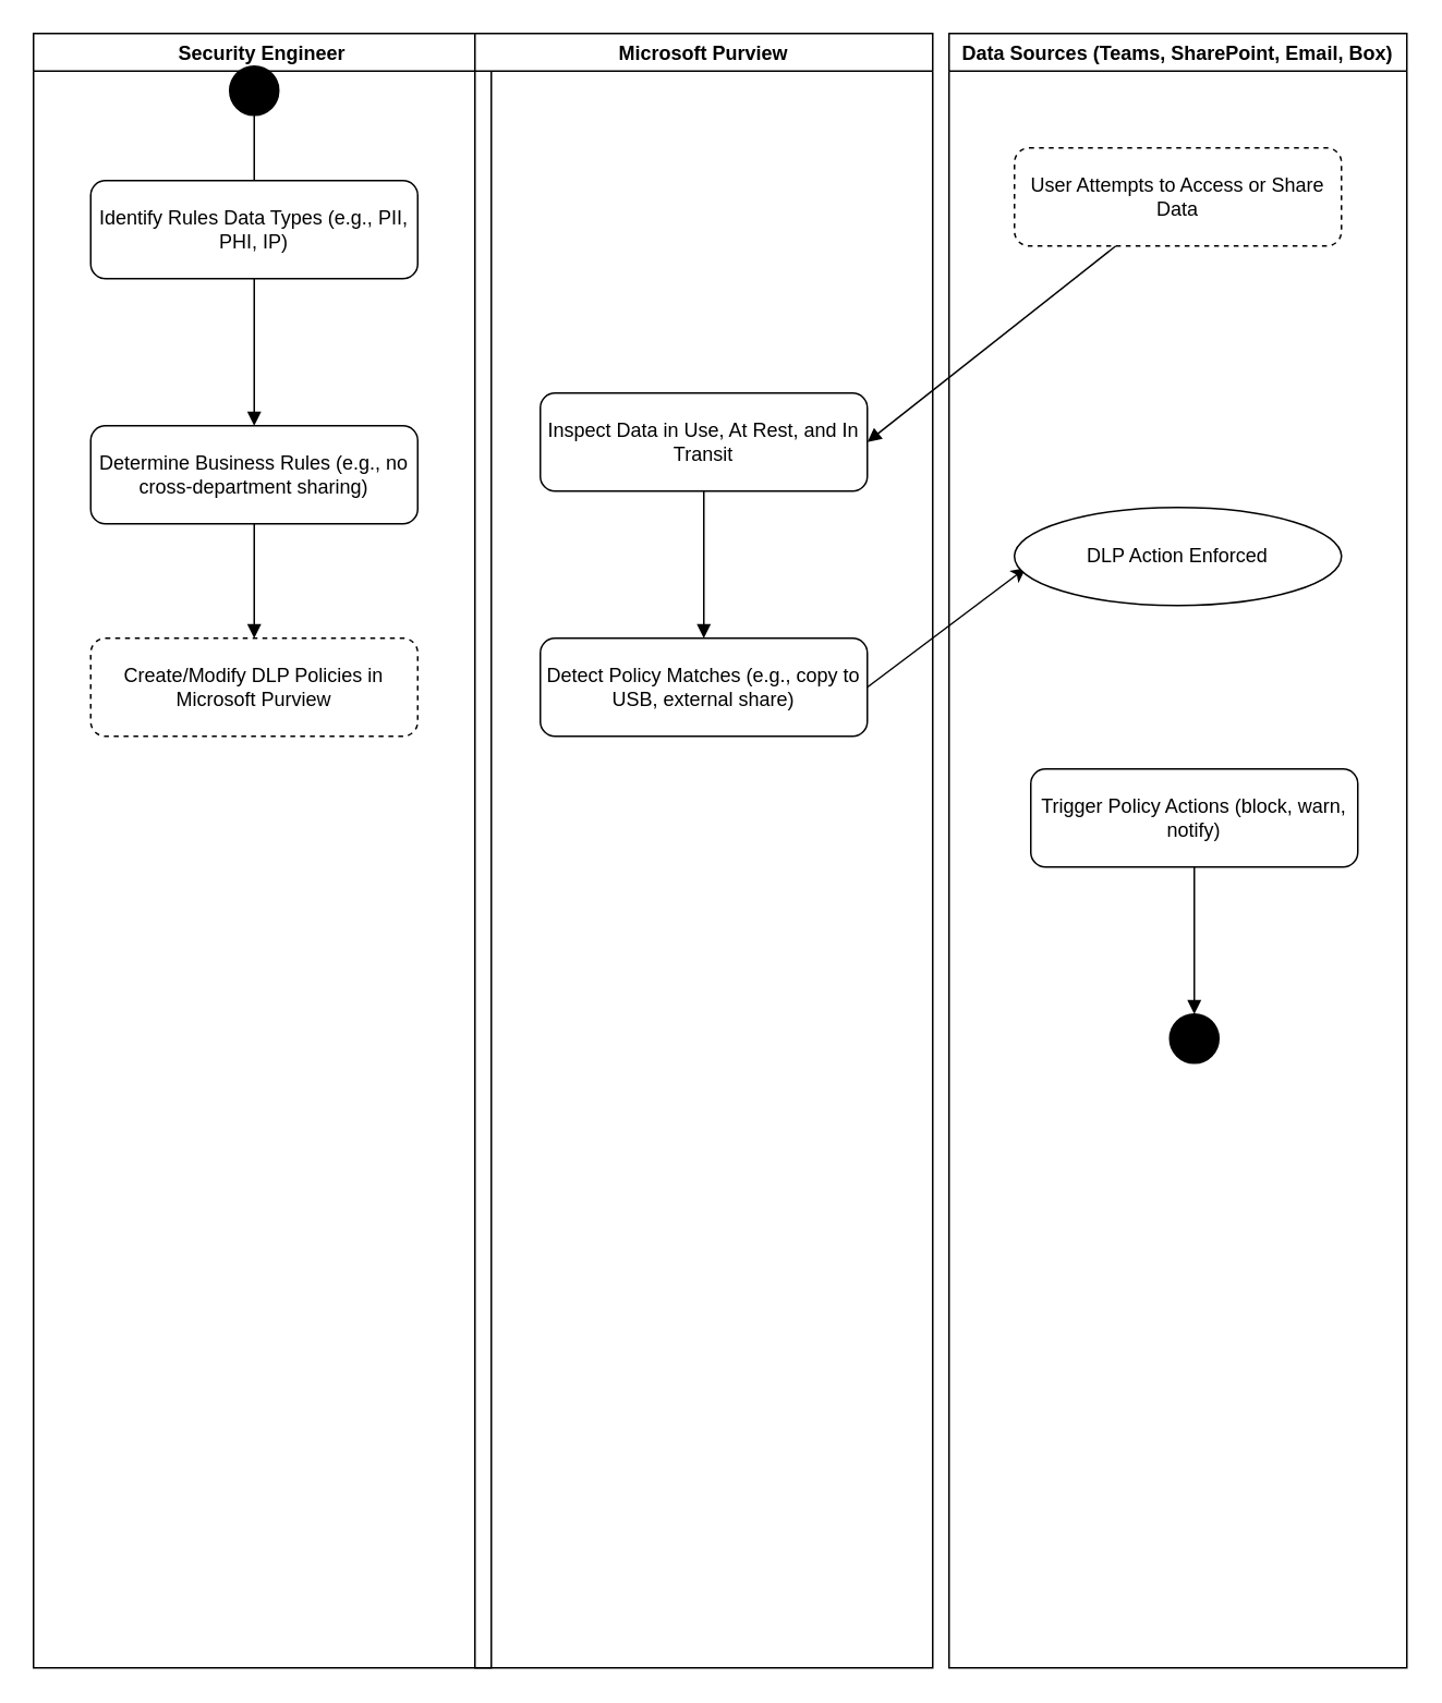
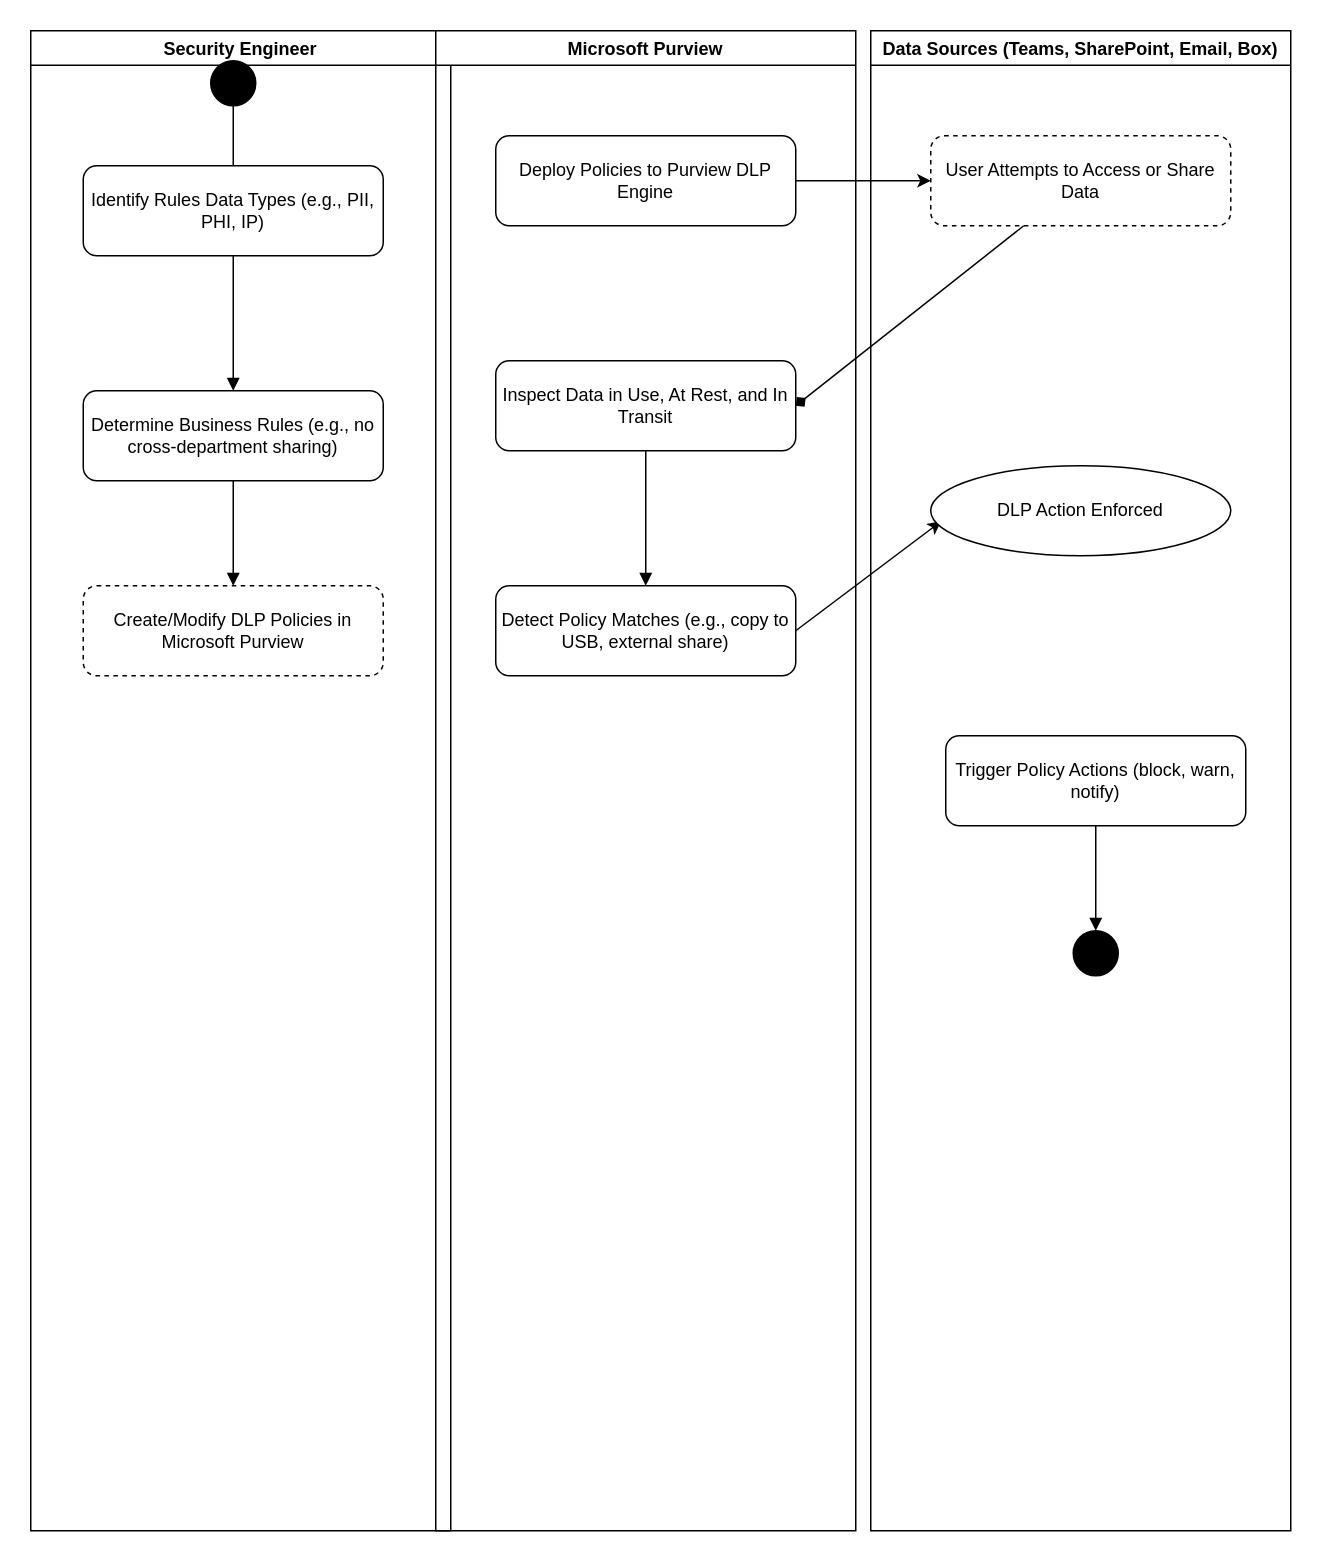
  <mxCell id="0" />
  <mxCell id="1" parent="0" />
  <mxCell id="2" value="Security Engineer" style="swimlane" parent="1" vertex="1"><mxGeometry width="280" height="1000" as="geometry" x="20" y="20" /></mxCell>
  <mxCell id="3" value="" style="ellipse;whiteSpace=wrap;html=1;aspect=fixed;fillColor=#000000;" parent="2" vertex="1"><mxGeometry x="120" y="20" width="30" height="30" as="geometry" /></mxCell>
  <mxCell id="4" value="Identify Rules Data Types (e.g., PII, PHI, IP)" style="rounded=1;whiteSpace=wrap;html=1;" parent="2" vertex="1"><mxGeometry x="35" y="90" width="200" height="60" as="geometry" /></mxCell>
  <mxCell id="5" value="Determine Business Rules (e.g., no cross-department sharing)" style="rounded=1;whiteSpace=wrap;html=1;" parent="2" vertex="1"><mxGeometry x="35" y="240" width="200" height="60" as="geometry" /></mxCell>
  <mxCell id="6" value="Create/Modify DLP Policies in Microsoft Purview" style="rounded=1;whiteSpace=wrap;html=1;dashed=1;" parent="2" vertex="1"><mxGeometry x="35" y="370" width="200" height="60" as="geometry" /></mxCell>
  <mxCell id="7" style="endArrow=none;" parent="2" source="3" target="4" edge="1"><mxGeometry relative="1" as="geometry" /></mxCell>
  <mxCell id="8" style="endArrow=block;" parent="2" source="4" target="5" edge="1"><mxGeometry relative="1" as="geometry" /></mxCell>
  <mxCell id="9" style="endArrow=block;" parent="2" source="5" target="6" edge="1"><mxGeometry relative="1" as="geometry" /></mxCell>
  <mxCell id="10" value="Microsoft Purview" style="swimlane" parent="1" vertex="1"><mxGeometry x="290" width="280" height="1000" as="geometry" y="20" /></mxCell>
+ <mxCell id="11" value="Deploy Policies to Purview DLP Engine" style="rounded=1;whiteSpace=wrap;html=1;" parent="10" vertex="1"><mxGeometry x="40" y="70" width="200" height="60" as="geometry" /></mxCell>
  <mxCell id="12" value="Inspect Data in Use, At Rest, and In Transit" style="rounded=1;whiteSpace=wrap;html=1;" parent="10" vertex="1"><mxGeometry x="40" y="220" width="200" height="60" as="geometry" /></mxCell>
  <mxCell id="13" value="Detect Policy Matches (e.g., copy to USB, external share)" style="rounded=1;whiteSpace=wrap;html=1;" parent="10" vertex="1"><mxGeometry x="40" y="370" width="200" height="60" as="geometry" /></mxCell>
  <mxCell id="14" style="endArrow=block;" parent="10" source="12" target="13" edge="1"><mxGeometry relative="1" as="geometry" /></mxCell>
  <mxCell id="15" value="" style="endArrow=classic;html=1;rounded=0;entryX=0.035;entryY=0.617;entryDx=0;entryDy=0;entryPerimeter=0;" edge="1" parent="10" target="18"><mxGeometry width="50" height="50" relative="1" as="geometry"><mxPoint x="240" y="400" as="sourcePoint" /><mxPoint x="290" y="350" as="targetPoint" /></mxGeometry></mxCell>
  <mxCell id="16" value="Data Sources (Teams, SharePoint, Email, Box)" style="swimlane" parent="1" vertex="1"><mxGeometry x="580" width="280" height="1000" as="geometry" y="20" /></mxCell>
  <mxCell id="17" value="User Attempts to Access or Share Data" style="rounded=1;whiteSpace=wrap;html=1;dashed=1;" parent="16" vertex="1"><mxGeometry x="40" y="70" width="200" height="60" as="geometry" /></mxCell>
  <mxCell id="18" value="DLP Action Enforced" style="ellipse;whiteSpace=wrap;html=1;" parent="16" vertex="1"><mxGeometry x="40" y="290" width="200" height="60" as="geometry" /></mxCell>
- <mxCell id="19" value="Trigger Policy Actions (block, warn, notify)" style="rounded=1;whiteSpace=wrap;html=1;" parent="16" vertex="1"><mxGeometry x="50" y="450" width="200" height="60" as="geometry" /></mxCell>
+ <mxCell id="19" value="Trigger Policy Actions (block, warn, notify)" style="rounded=1;whiteSpace=wrap;html=1;" parent="16" vertex="1"><mxGeometry x="50" y="470" width="200" height="60" as="geometry" /></mxCell>
  <mxCell id="20" value="" style="ellipse;whiteSpace=wrap;html=1;aspect=fixed;fillColor=#000000;" parent="16" vertex="1"><mxGeometry x="135" y="600" width="30" height="30" as="geometry" /></mxCell>
  <mxCell id="21" style="endArrow=block;" parent="16" source="19" target="20" edge="1"><mxGeometry relative="1" as="geometry" /></mxCell>
- <mxCell id="22" style="endArrow=block;entryX=1;entryY=0.5;entryDx=0;entryDy=0;" parent="1" source="17" target="12" edge="1"><mxGeometry relative="1" as="geometry" /></mxCell>
+ <mxCell id="22" style="endArrow=diamond;entryX=1;entryY=0.5;entryDx=0;entryDy=0;" parent="1" source="17" target="12" edge="1"><mxGeometry relative="1" as="geometry" /></mxCell>
+ <mxCell id="23" style="edgeStyle=orthogonalEdgeStyle;rounded=0;orthogonalLoop=1;jettySize=auto;html=1;exitX=1;exitY=0.5;exitDx=0;exitDy=0;" edge="1" parent="1" source="11" target="17"><mxGeometry relative="1" as="geometry" /></mxCell>
